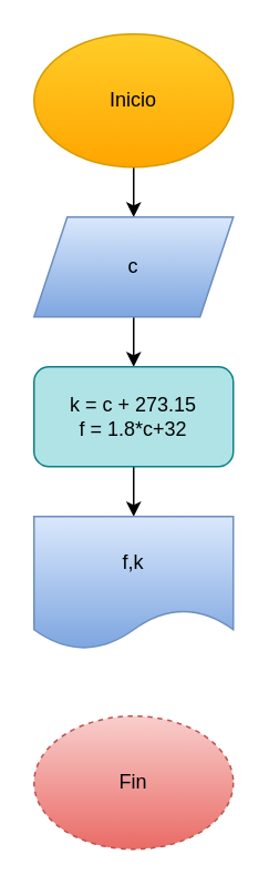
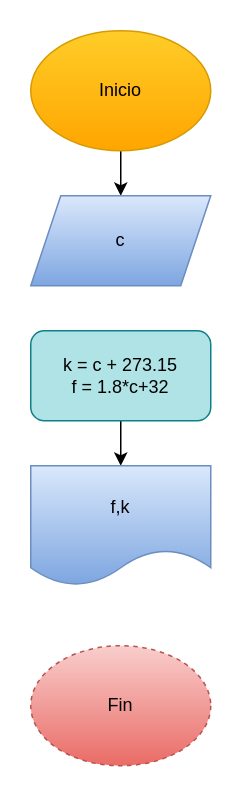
  <mxCell id="0" />
  <mxCell id="1" parent="0" />
  <mxCell id="2" value="" style="edgeStyle=none;html=1;" edge="1" parent="1" source="3" target="5"><mxGeometry relative="1" as="geometry" /></mxCell>
  <mxCell id="3" value="Inicio" style="ellipse;whiteSpace=wrap;html=1;fillColor=#ffcd28;gradientColor=#ffa500;strokeColor=#d79b00;" vertex="1" parent="1"><mxGeometry x="20" y="20" width="120" height="80" as="geometry" /></mxCell>
- <mxCell id="4" value="" style="edgeStyle=none;html=1;" edge="1" parent="1" source="5" target="7"><mxGeometry relative="1" as="geometry" /></mxCell>
  <mxCell id="5" value="c" style="shape=parallelogram;perimeter=parallelogramPerimeter;whiteSpace=wrap;html=1;fixedSize=1;fillColor=#dae8fc;gradientColor=#7ea6e0;strokeColor=#6c8ebf;fontColor=#000000;" vertex="1" parent="1"><mxGeometry x="20" y="130" width="120" height="60" as="geometry" /></mxCell>
  <mxCell id="6" value="" style="edgeStyle=none;html=1;" edge="1" parent="1" source="7" target="8"><mxGeometry relative="1" as="geometry" /></mxCell>
  <mxCell id="7" value="k = c + 273.15&lt;br&gt;f = 1.8*c+32" style="rounded=1;whiteSpace=wrap;html=1;fillColor=#b0e3e6;strokeColor=#0e8088;fontColor=#000000;" vertex="1" parent="1"><mxGeometry x="20" y="220" width="120" height="60" as="geometry" /></mxCell>
  <mxCell id="8" value="f,k" style="shape=document;whiteSpace=wrap;html=1;boundedLbl=1;fillColor=#dae8fc;gradientColor=#7ea6e0;strokeColor=#6c8ebf;fontColor=#000000;" vertex="1" parent="1"><mxGeometry x="20" y="310" width="120" height="80" as="geometry" /></mxCell>
  <mxCell id="9" value="Fin" style="ellipse;whiteSpace=wrap;html=1;fillColor=#f8cecc;gradientColor=#ea6b66;strokeColor=#b85450;fontColor=#000000;dashed=1;" vertex="1" parent="1"><mxGeometry x="20" y="430" width="120" height="80" as="geometry" /></mxCell>
